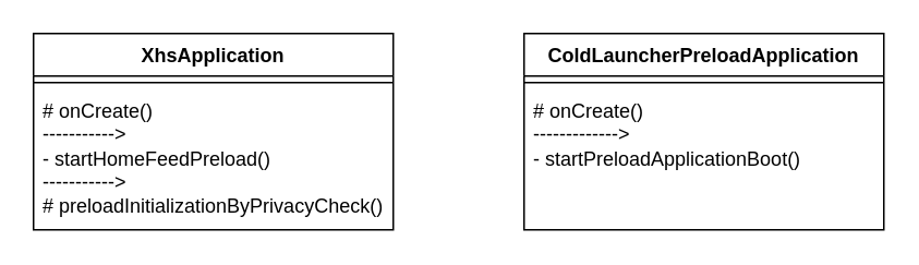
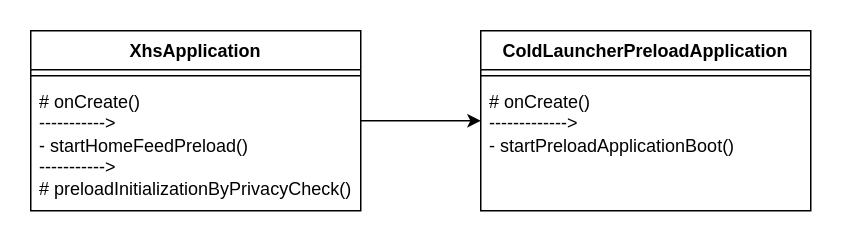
  <mxCell id="0" />
  <mxCell id="1" parent="0" />
+ <mxCell id="2" value="" style="edgeStyle=orthogonalEdgeStyle;rounded=0;orthogonalLoop=1;jettySize=auto;html=1;" edge="1" parent="1" source="3" target="6"><mxGeometry relative="1" as="geometry" /></mxCell>
  <mxCell id="3" value="XhsApplication" style="swimlane;fontStyle=1;align=center;verticalAlign=top;childLayout=stackLayout;horizontal=1;startSize=26;horizontalStack=0;resizeParent=1;resizeParentMax=0;resizeLast=0;collapsible=1;marginBottom=0;whiteSpace=wrap;html=1;" vertex="1" parent="1"><mxGeometry x="20" y="20" width="220" height="120" as="geometry" /></mxCell>
  <mxCell id="4" value="" style="line;strokeWidth=1;fillColor=none;align=left;verticalAlign=middle;spacingTop=-1;spacingLeft=3;spacingRight=3;rotatable=0;labelPosition=right;points=[];portConstraint=eastwest;strokeColor=inherit;" vertex="1" parent="3"><mxGeometry y="26" width="220" height="8" as="geometry" /></mxCell>
  <mxCell id="5" value="# onCreate()&lt;br&gt;-----------&amp;gt;&lt;br&gt;- startHomeFeedPreload()&lt;br&gt;-----------&amp;gt;&lt;br&gt;#&amp;nbsp;preloadInitializationByPrivacyCheck()" style="text;strokeColor=none;fillColor=none;align=left;verticalAlign=top;spacingLeft=4;spacingRight=4;overflow=hidden;rotatable=0;points=[[0,0.5],[1,0.5]];portConstraint=eastwest;whiteSpace=wrap;html=1;" vertex="1" parent="3"><mxGeometry y="34" width="220" height="86" as="geometry" /></mxCell>
  <mxCell id="6" value="ColdLauncherPreloadApplication" style="swimlane;fontStyle=1;align=center;verticalAlign=top;childLayout=stackLayout;horizontal=1;startSize=26;horizontalStack=0;resizeParent=1;resizeParentMax=0;resizeLast=0;collapsible=1;marginBottom=0;whiteSpace=wrap;html=1;" vertex="1" parent="1"><mxGeometry x="320" y="20" width="220" height="120" as="geometry" /></mxCell>
  <mxCell id="7" value="" style="line;strokeWidth=1;fillColor=none;align=left;verticalAlign=middle;spacingTop=-1;spacingLeft=3;spacingRight=3;rotatable=0;labelPosition=right;points=[];portConstraint=eastwest;strokeColor=inherit;" vertex="1" parent="6"><mxGeometry y="26" width="220" height="8" as="geometry" /></mxCell>
  <mxCell id="8" value="# onCreate()&lt;br&gt;-------------&amp;gt;&lt;br&gt;-&amp;nbsp;startPreloadApplicationBoot()" style="text;strokeColor=none;fillColor=none;align=left;verticalAlign=top;spacingLeft=4;spacingRight=4;overflow=hidden;rotatable=0;points=[[0,0.5],[1,0.5]];portConstraint=eastwest;whiteSpace=wrap;html=1;" vertex="1" parent="6"><mxGeometry y="34" width="220" height="86" as="geometry" /></mxCell>
